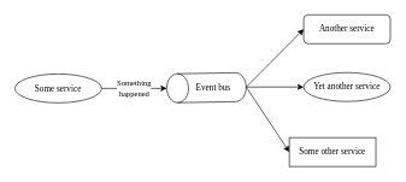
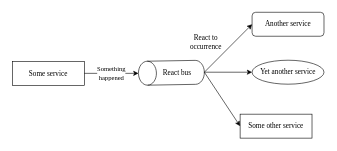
  <mxCell id="0" />
  <mxCell id="1" parent="0" />
- <mxCell id="2" value="Some service" style="ellipse;whiteSpace=wrap;html=1;fontFamily=Ubuntu;" parent="1" vertex="1"><mxGeometry x="20" y="101.92" width="120" height="40" as="geometry" /></mxCell>
+ <mxCell id="2" value="Some service" style="rounded=0;whiteSpace=wrap;html=1;fontFamily=Ubuntu;" parent="1" vertex="1"><mxGeometry x="20" y="101.92" width="120" height="40" as="geometry" /></mxCell>
  <mxCell id="3" value="Yet another service" style="ellipse;whiteSpace=wrap;html=1;fontFamily=Ubuntu;" parent="1" vertex="1"><mxGeometry x="420" y="100" width="120" height="40" as="geometry" /></mxCell>
  <mxCell id="4" value="Another service" style="whiteSpace=wrap;html=1;fontFamily=Ubuntu;rounded=1;" parent="1" vertex="1"><mxGeometry x="420" y="20" width="120" height="40" as="geometry" /></mxCell>
  <mxCell id="5" value="Some other service" style="rounded=0;whiteSpace=wrap;html=1;fontFamily=Ubuntu;" parent="1" vertex="1"><mxGeometry x="400" y="190" width="120" height="40" as="geometry" /></mxCell>
  <mxCell id="6" value="" style="group;fontFamily=Ubuntu;" vertex="1" connectable="0" parent="1"><mxGeometry x="229.999" y="100.003" width="110.681" height="41.914" as="geometry" /></mxCell>
  <mxCell id="7" value="" style="shape=cylinder3;whiteSpace=wrap;html=1;boundedLbl=1;backgroundOutline=1;size=15;rotation=-91;fontFamily=Ubuntu;" vertex="1" parent="6"><mxGeometry x="35.341" y="-34.043" width="40" height="110" as="geometry" /></mxCell>
- <mxCell id="8" value="Event bus" style="text;html=1;strokeColor=none;fillColor=none;align=center;verticalAlign=middle;whiteSpace=wrap;rounded=0;fontFamily=Ubuntu;" vertex="1" parent="6"><mxGeometry x="35.341" y="10.957" width="60" height="20" as="geometry" /></mxCell>
+ <mxCell id="8" value="React bus" style="text;html=1;strokeColor=none;fillColor=none;align=center;verticalAlign=middle;whiteSpace=wrap;rounded=0;fontFamily=Ubuntu;" vertex="1" parent="6"><mxGeometry x="35.341" y="10.957" width="60" height="20" as="geometry" /></mxCell>
  <mxCell id="9" value="Something&lt;br&gt;happened" style="endArrow=classic;html=1;exitX=1;exitY=0.5;exitDx=0;exitDy=0;entryX=0.5;entryY=0;entryDx=0;entryDy=0;entryPerimeter=0;fontFamily=Ubuntu;" edge="1" parent="1" source="2" target="7"><mxGeometry width="50" height="50" relative="1" as="geometry"><mxPoint x="190" y="270" as="sourcePoint" /><mxPoint x="240" y="220" as="targetPoint" /></mxGeometry></mxCell>
  <mxCell id="10" value="" style="endArrow=classic;html=1;exitX=0.5;exitY=1;exitDx=0;exitDy=0;exitPerimeter=0;entryX=0;entryY=0.5;entryDx=0;entryDy=0;fontFamily=Ubuntu;" edge="1" parent="1" source="7" target="4"><mxGeometry width="50" height="50" relative="1" as="geometry"><mxPoint x="250" y="250" as="sourcePoint" /><mxPoint x="300" y="200" as="targetPoint" /></mxGeometry></mxCell>
  <mxCell id="11" value="" style="endArrow=classic;html=1;exitX=0.5;exitY=1;exitDx=0;exitDy=0;exitPerimeter=0;entryX=0;entryY=0.5;entryDx=0;entryDy=0;fontFamily=Ubuntu;" edge="1" parent="1" source="7" target="3"><mxGeometry width="50" height="50" relative="1" as="geometry"><mxPoint x="280" y="250" as="sourcePoint" /><mxPoint x="330" y="200" as="targetPoint" /></mxGeometry></mxCell>
  <mxCell id="12" value="" style="endArrow=classic;html=1;exitX=0.5;exitY=1;exitDx=0;exitDy=0;exitPerimeter=0;entryX=0;entryY=0.5;entryDx=0;entryDy=0;fontFamily=Ubuntu;" edge="1" parent="1" source="7" target="5"><mxGeometry width="50" height="50" relative="1" as="geometry"><mxPoint x="370" y="260" as="sourcePoint" /><mxPoint x="420" y="210" as="targetPoint" /></mxGeometry></mxCell>
+ <mxCell id="13" value="React to occurrence" style="text;html=1;strokeColor=none;fillColor=none;align=center;verticalAlign=middle;whiteSpace=wrap;rounded=0;fontFamily=Ubuntu;" vertex="1" parent="1"><mxGeometry x="313" y="60" width="60" height="20" as="geometry" /></mxCell>
